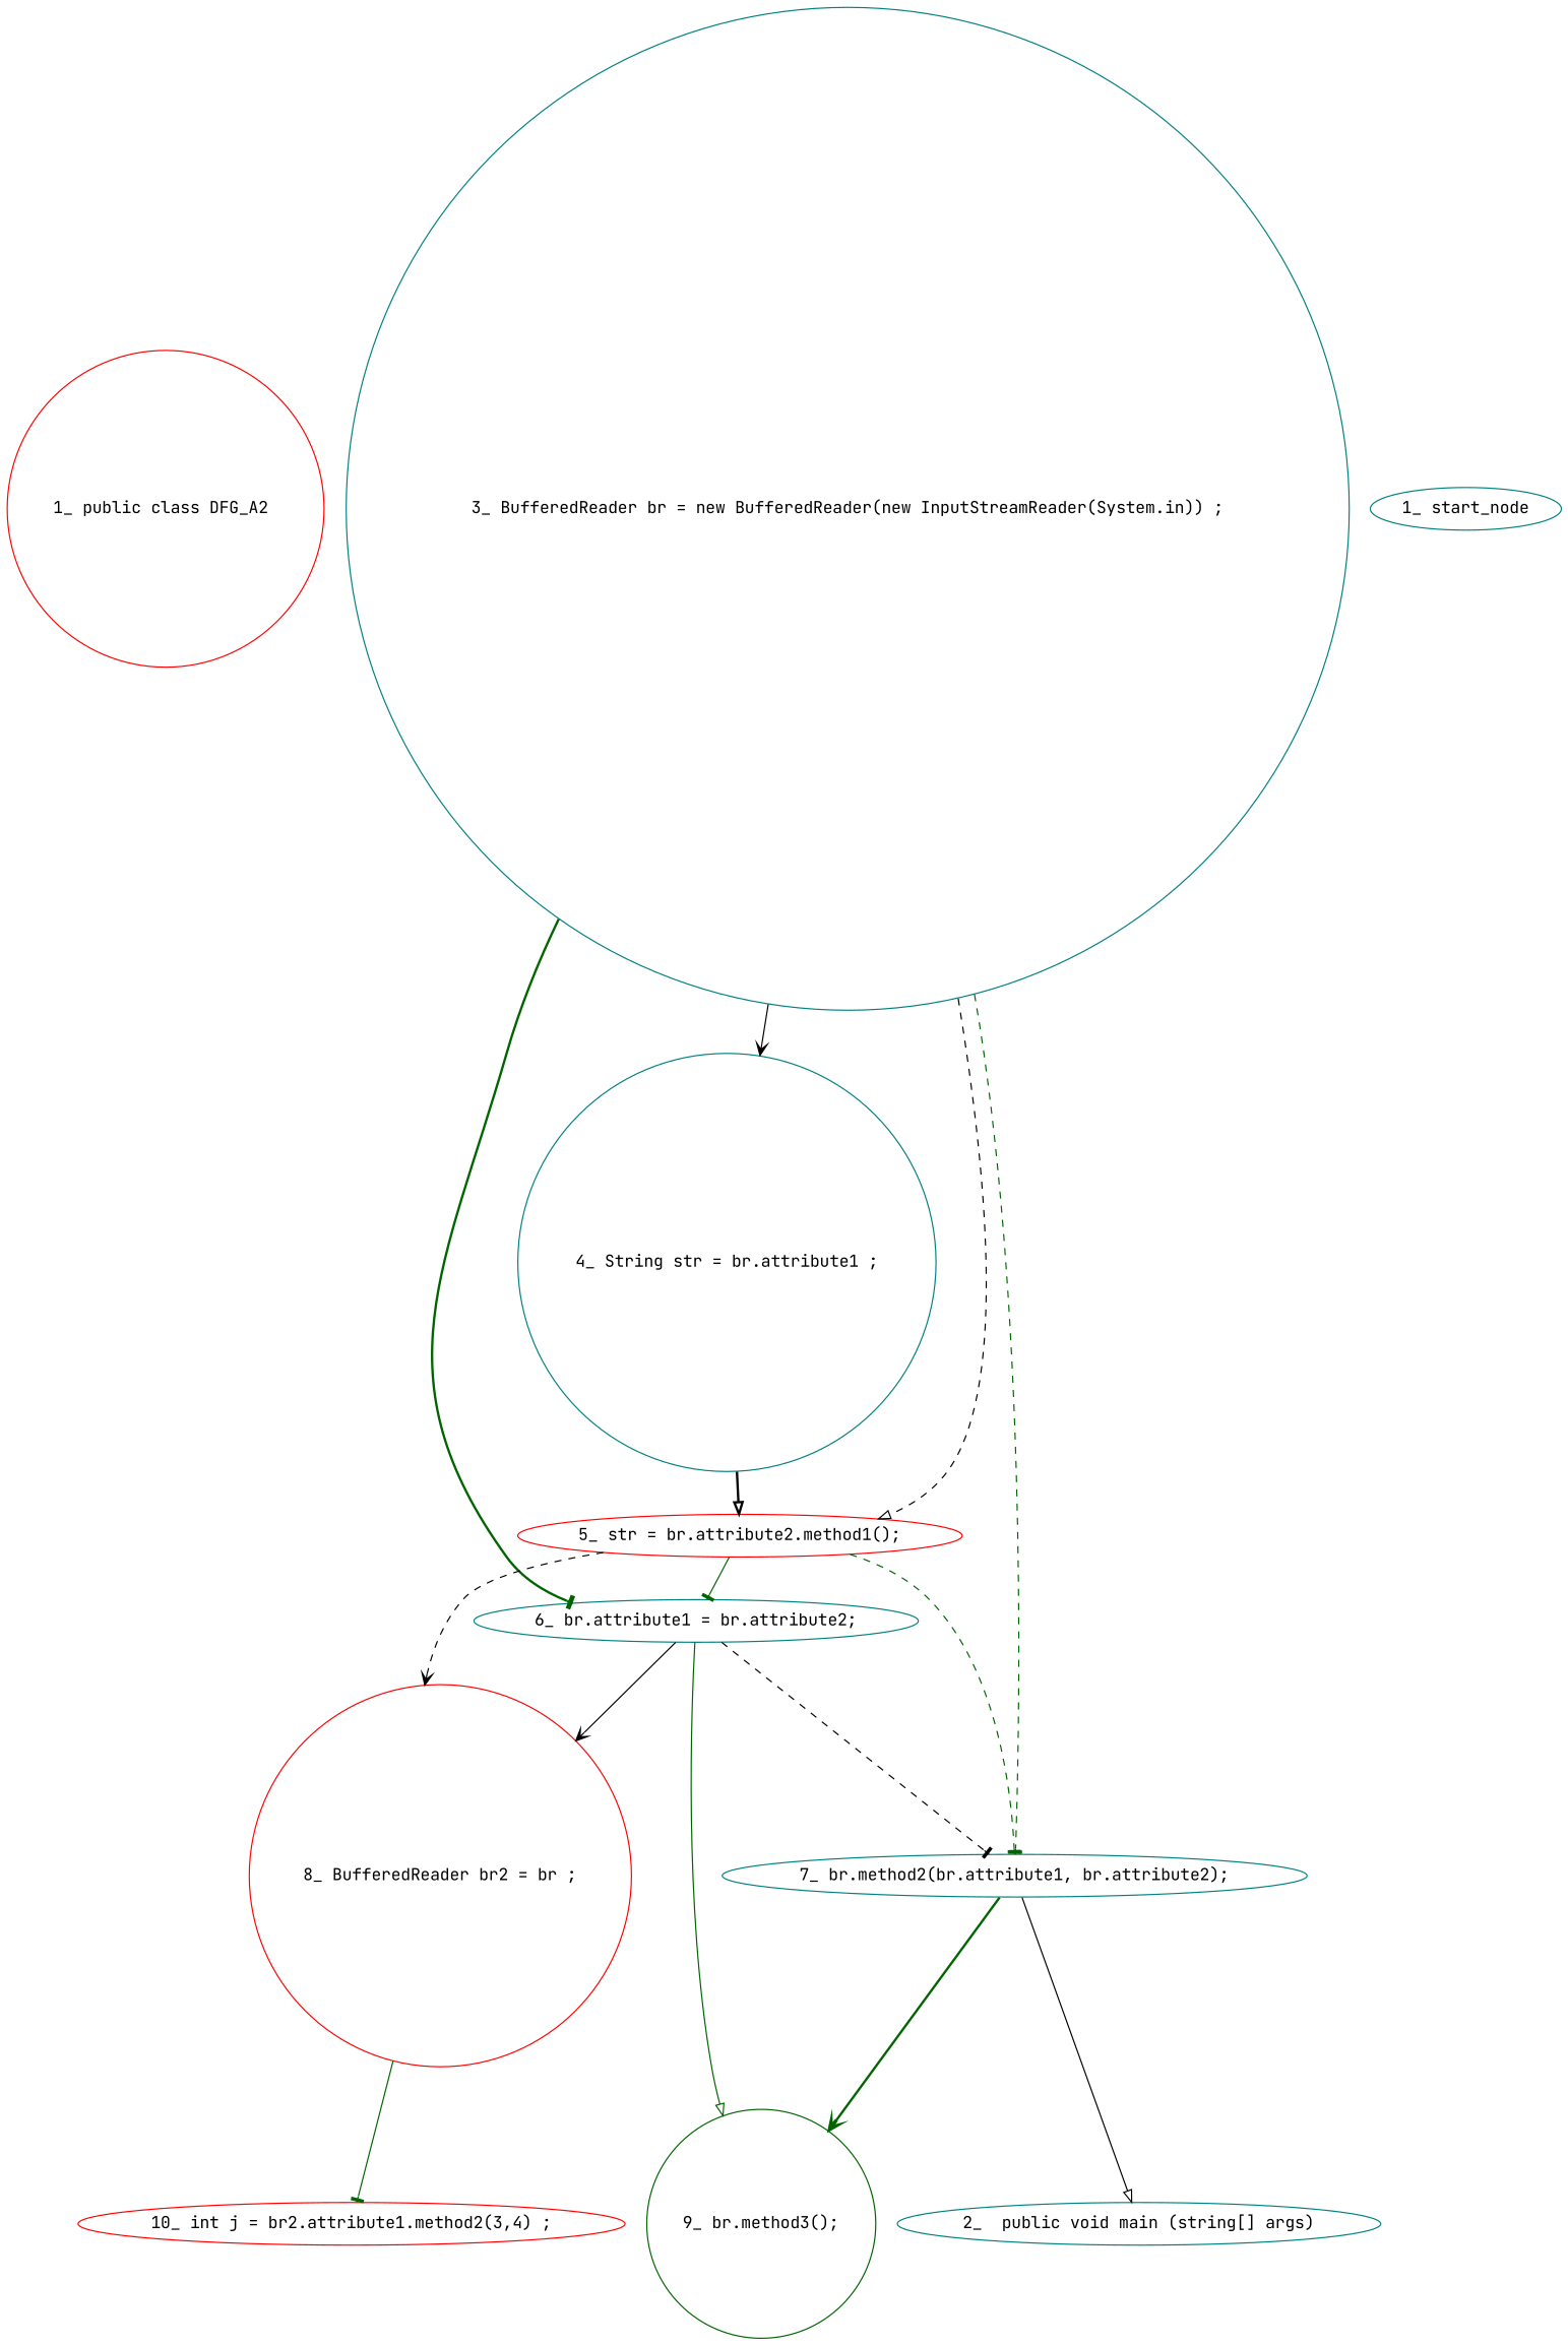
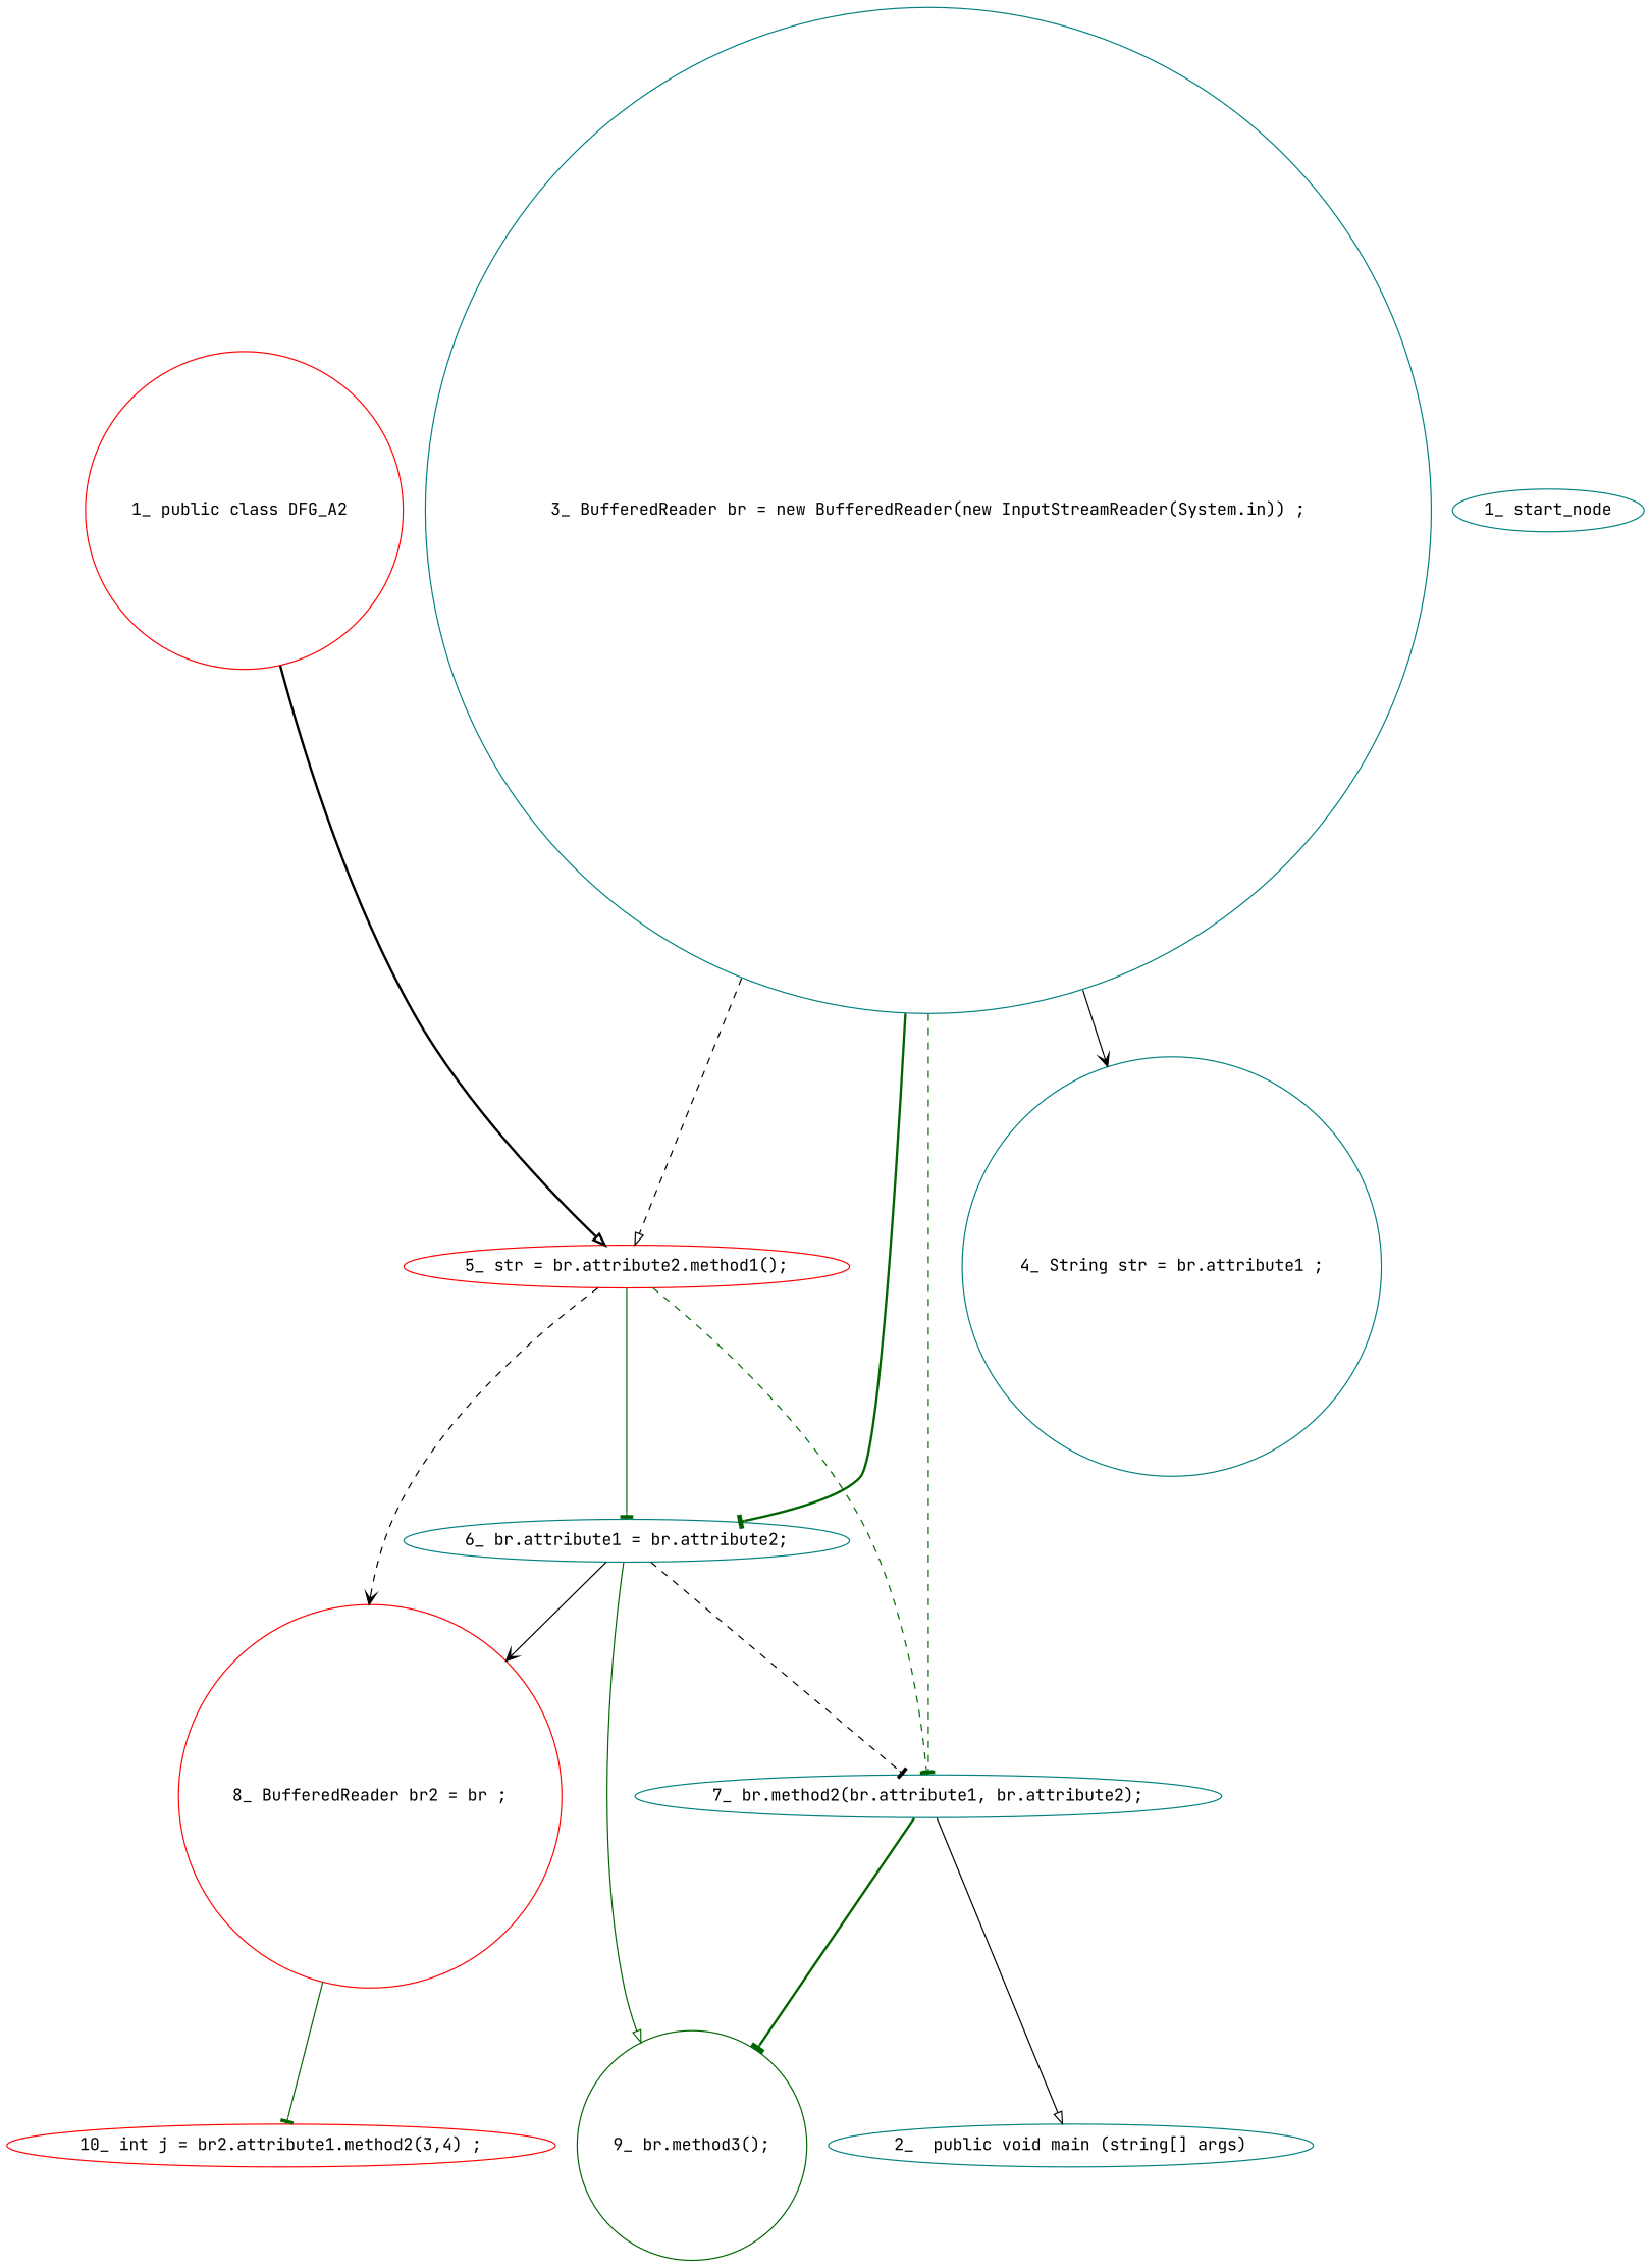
  digraph {
    fontname="JetBrains Mono"
    node [color=teal fontname="JetBrains Mono" shape=ellipse type_label=local_declaration]
    edge [arrowhead=tee color=black fontname="JetBrains Mono" style=solid used_def=br]
    n1 [color=red label="1_\ public\ class\ DFG_A2\ " shape=circle type_label=class_declaration]
    n2 [label="2_\ \ public\ void\ main\ \(string\[\]\ args\)" type_label=method_declaration]
    n3 [label="3_\ BufferedReader\ br\ =\ new\ BufferedReader\(new\ InputStreamReader\(System\.in\)\)\ ;" shape=circle]
    n4 [label="4_\ String\ str\ =\ br\.attribute1\ ;" shape=circle]
    n5 [color=red label="5_\ str\ =\ br\.attribute2\.method1\(\);" type_label=expression_statement]
    n6 [label="6_\ br\.attribute1\ =\ br\.attribute2;" type_label=expression_statement]
    n7 [label="7_\ br\.method2\(br\.attribute1,\ br\.attribute2\);" type_label=expression_statement]
    n8 [color=red label="8_\ BufferedReader\ br2\ =\ br\ ;" shape=circle]
    n9 [color=darkgreen label="9_\ br\.method3\(\);" shape=circle type_label=expression_statement]
    n10 [color=red label="10_\ int\ j\ =\ br2\.attribute1\.method2\(3,4\)\ ;"]
    n11 [label="1_\ start_node" type_label=start]
    n3 -> n4 [arrowhead=vee used_def="br.attribute1"]
    n3 -> n5 [arrowhead=onormal style=dashed used_def="br.attribute2"]
    n3 -> n6 [color=darkgreen style=bold used_def="br.attribute2"]
    n3 -> n7 [color=darkgreen style=dashed]
-   n4 -> n5 [arrowhead=onormal style=bold used_def=""]
+   n1 -> n5 [arrowhead=onormal style=bold used_def=""]
    n5 -> n6 [color=darkgreen used_def="br.attribute2"]
    n5 -> n7 [color=darkgreen style=dashed]
    n5 -> n8 [arrowhead=vee style=dashed]
    n6 -> n7 [style=dashed]
    n6 -> n8 [arrowhead=vee]
    n6 -> n9 [arrowhead=onormal color=darkgreen]
    n7 -> n2 [arrowhead=onormal]
-   n7 -> n9 [arrowhead=vee color=darkgreen style=bold]
+   n7 -> n9 [color=darkgreen style=bold]
    n8 -> n10 [color=darkgreen used_def="br2.attribute1"]
  }
